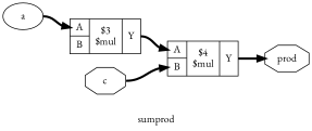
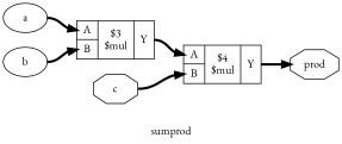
  digraph {
    label=sumprod
    rankdir=LR
    remincross=true
    fontname="EB Garamond"
    node [fontname="EB Garamond"]
    edge [color=black fontcolor=black headport="p5:w" style="setlinewidth(3)" tailport=e fontname="EB Garamond"]
    n1 [color=black fontcolor=black label=c shape=octagon]
    n2 [label="{{<p4> A|<p5> B}|$4\n$mul|{<p6> Y}}" shape=record]
    n3 [color=black fontcolor=black label=prod shape=octagon]
    n4 [label=a]
    n5 [label="{{<p4> A|<p5> B}|$3\n$mul|{<p6> Y}}" shape=record]
+   n6 [label=b]
    n1 -> n2
    n2 -> n3 [headport=w tailport="p6:e"]
    n4 -> n5 [headport="p4:w"]
    n5 -> n2 [headport="p4:w" tailport="p6:e"]
+   n6 -> n5
  }
